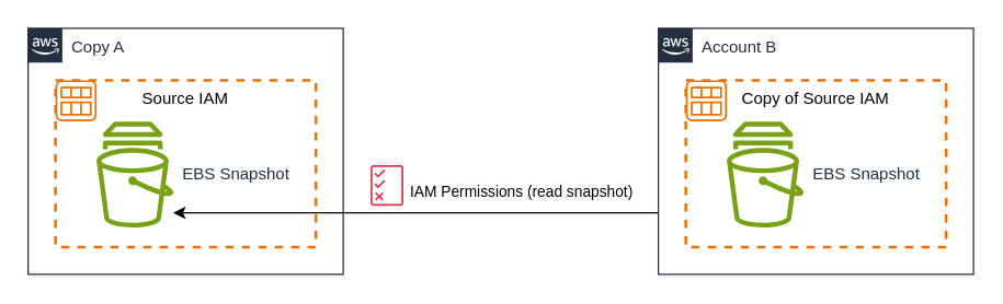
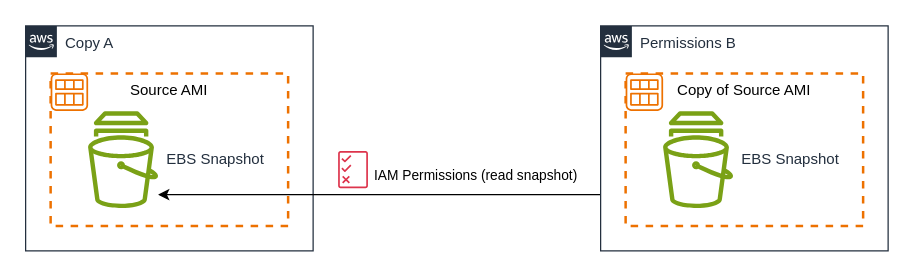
  <mxCell id="0" />
  <mxCell id="1" parent="0" />
  <mxCell id="2" value="Copy A" style="points=[[0,0],[0.25,0],[0.5,0],[0.75,0],[1,0],[1,0.25],[1,0.5],[1,0.75],[1,1],[0.75,1],[0.5,1],[0.25,1],[0,1],[0,0.75],[0,0.5],[0,0.25]];outlineConnect=0;gradientColor=none;html=1;whiteSpace=wrap;fontSize=12;fontStyle=0;container=1;pointerEvents=0;collapsible=0;recursiveResize=0;shape=mxgraph.aws4.group;grIcon=mxgraph.aws4.group_aws_cloud_alt;strokeColor=#232F3E;fillColor=none;verticalAlign=top;align=left;spacingLeft=30;fontColor=#232F3E;dashed=0;" parent="1" vertex="1"><mxGeometry x="20" y="20" width="230" height="180" as="geometry" /></mxCell>
- <mxCell id="3" value="Source IAM" style="rounded=0;whiteSpace=wrap;html=1;dashed=1;fillColor=none;verticalAlign=top;strokeColor=#ED7100;strokeWidth=2;" parent="2" vertex="1"><mxGeometry x="20" y="38" width="190" height="122" as="geometry" /></mxCell>
+ <mxCell id="3" value="Source AMI" style="rounded=0;whiteSpace=wrap;html=1;dashed=1;fillColor=none;verticalAlign=top;strokeColor=#ED7100;strokeWidth=2;" parent="2" vertex="1"><mxGeometry x="20" y="38" width="190" height="122" as="geometry" /></mxCell>
  <mxCell id="4" value="" style="sketch=0;outlineConnect=0;fontColor=#232F3E;gradientColor=none;fillColor=#ED7100;strokeColor=none;dashed=0;verticalLabelPosition=bottom;verticalAlign=top;align=center;html=1;fontSize=12;fontStyle=0;aspect=fixed;pointerEvents=1;shape=mxgraph.aws4.ami;" parent="2" vertex="1"><mxGeometry x="20" y="38" width="30" height="30" as="geometry" /></mxCell>
  <mxCell id="5" value="EBS Snapshot" style="sketch=0;outlineConnect=0;fontColor=#232F3E;gradientColor=none;fillColor=#7AA116;strokeColor=none;dashed=0;verticalLabelPosition=middle;verticalAlign=middle;align=left;html=1;fontSize=12;fontStyle=0;aspect=fixed;pointerEvents=1;shape=mxgraph.aws4.snapshot;labelPosition=right;spacingLeft=5;" vertex="1" parent="2"><mxGeometry x="50" y="68" width="56" height="78" as="geometry" /></mxCell>
  <mxCell id="6" value="IAM Permissions (read snapshot)" style="edgeStyle=orthogonalEdgeStyle;rounded=0;orthogonalLoop=1;jettySize=auto;html=1;exitX=0;exitY=0.75;exitDx=0;exitDy=0;" edge="1" parent="1" source="7" target="5"><mxGeometry x="-0.435" y="-15" relative="1" as="geometry"><Array as="points"><mxPoint x="190" y="155" /><mxPoint x="190" y="155" /></Array><mxPoint as="offset" /></mxGeometry></mxCell>
- <mxCell id="7" value="Account B" style="points=[[0,0],[0.25,0],[0.5,0],[0.75,0],[1,0],[1,0.25],[1,0.5],[1,0.75],[1,1],[0.75,1],[0.5,1],[0.25,1],[0,1],[0,0.75],[0,0.5],[0,0.25]];outlineConnect=0;gradientColor=none;html=1;whiteSpace=wrap;fontSize=12;fontStyle=0;container=1;pointerEvents=0;collapsible=0;recursiveResize=0;shape=mxgraph.aws4.group;grIcon=mxgraph.aws4.group_aws_cloud_alt;strokeColor=#232F3E;fillColor=none;verticalAlign=top;align=left;spacingLeft=30;fontColor=#232F3E;dashed=0;" vertex="1" parent="1"><mxGeometry x="480" y="20" width="230" height="180" as="geometry" /></mxCell>
- <mxCell id="8" value="Copy of Source IAM" style="rounded=0;whiteSpace=wrap;html=1;dashed=1;fillColor=none;verticalAlign=top;strokeColor=#ED7100;strokeWidth=2;" vertex="1" parent="7"><mxGeometry x="20" y="38" width="190" height="122" as="geometry" /></mxCell>
+ <mxCell id="7" value="Permissions B" style="points=[[0,0],[0.25,0],[0.5,0],[0.75,0],[1,0],[1,0.25],[1,0.5],[1,0.75],[1,1],[0.75,1],[0.5,1],[0.25,1],[0,1],[0,0.75],[0,0.5],[0,0.25]];outlineConnect=0;gradientColor=none;html=1;whiteSpace=wrap;fontSize=12;fontStyle=0;container=1;pointerEvents=0;collapsible=0;recursiveResize=0;shape=mxgraph.aws4.group;grIcon=mxgraph.aws4.group_aws_cloud_alt;strokeColor=#232F3E;fillColor=none;verticalAlign=top;align=left;spacingLeft=30;fontColor=#232F3E;dashed=0;" vertex="1" parent="1"><mxGeometry x="480" y="20" width="230" height="180" as="geometry" /></mxCell>
+ <mxCell id="8" value="Copy of Source AMI" style="rounded=0;whiteSpace=wrap;html=1;dashed=1;fillColor=none;verticalAlign=top;strokeColor=#ED7100;strokeWidth=2;" vertex="1" parent="7"><mxGeometry x="20" y="38" width="190" height="122" as="geometry" /></mxCell>
  <mxCell id="9" value="" style="sketch=0;outlineConnect=0;fontColor=#232F3E;gradientColor=none;fillColor=#ED7100;strokeColor=none;dashed=0;verticalLabelPosition=bottom;verticalAlign=top;align=center;html=1;fontSize=12;fontStyle=0;aspect=fixed;pointerEvents=1;shape=mxgraph.aws4.ami;" vertex="1" parent="7"><mxGeometry x="20" y="38" width="30" height="30" as="geometry" /></mxCell>
  <mxCell id="10" value="EBS Snapshot" style="sketch=0;outlineConnect=0;fontColor=#232F3E;gradientColor=none;fillColor=#7AA116;strokeColor=none;dashed=0;verticalLabelPosition=middle;verticalAlign=middle;align=left;html=1;fontSize=12;fontStyle=0;aspect=fixed;pointerEvents=1;shape=mxgraph.aws4.snapshot;labelPosition=right;spacingLeft=5;" vertex="1" parent="7"><mxGeometry x="50" y="68" width="56" height="78" as="geometry" /></mxCell>
  <mxCell id="11" value="" style="sketch=0;outlineConnect=0;fontColor=#232F3E;gradientColor=none;fillColor=#DD344C;strokeColor=none;dashed=0;verticalLabelPosition=bottom;verticalAlign=top;align=center;html=1;fontSize=12;fontStyle=0;aspect=fixed;pointerEvents=1;shape=mxgraph.aws4.permissions;" vertex="1" parent="1"><mxGeometry x="270" y="120" width="23.85" height="30" as="geometry" /></mxCell>
